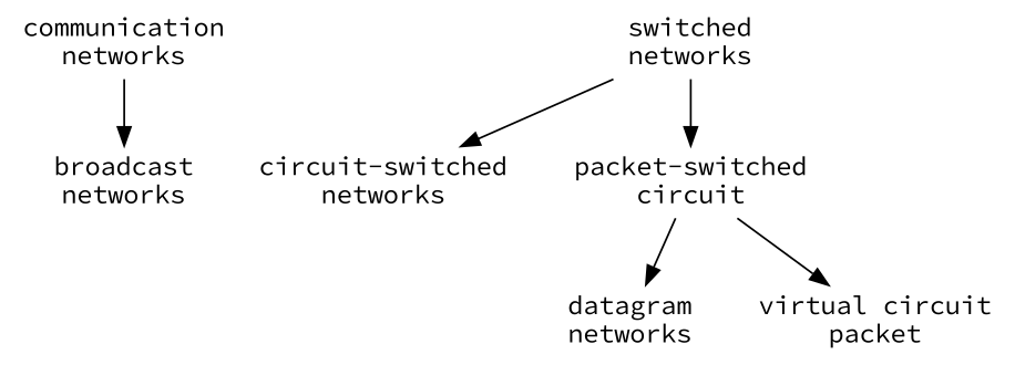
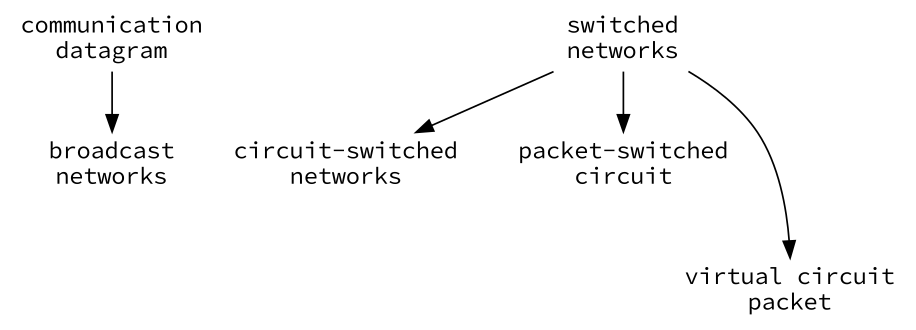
  digraph {
    fontname="Source Code Pro"
    node [fontname="Source Code Pro" shape=none]
    edge [fontname="Source Code Pro"]
-   n1 [label="communication\nnetworks"]
+   n1 [label="communication\ndatagram"]
    n2 [label="broadcast\nnetworks"]
    n3 [label="switched\nnetworks"]
    n4 [label="circuit-switched\nnetworks"]
    n5 [label="packet-switched\ncircuit"]
-   n6 [label="datagram\nnetworks"]
    n7 [label="virtual circuit\npacket"]
    n1 -> n2
    n3 -> n4
    n3 -> n5
-   n5 -> n6
-   n5 -> n7
+   n3 -> n7
  }
